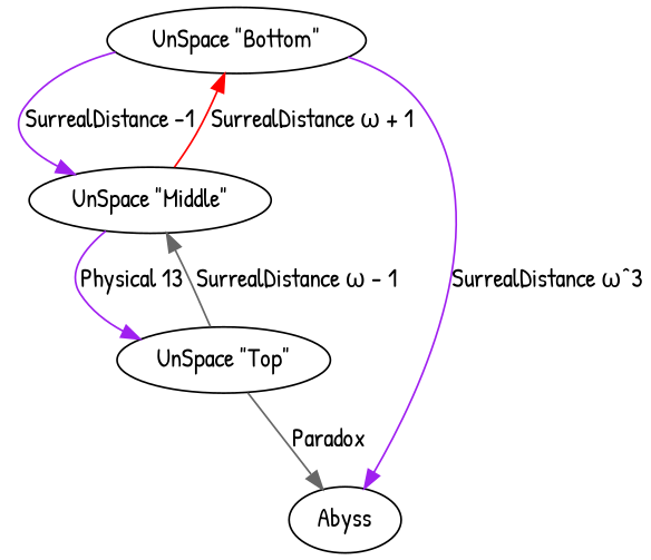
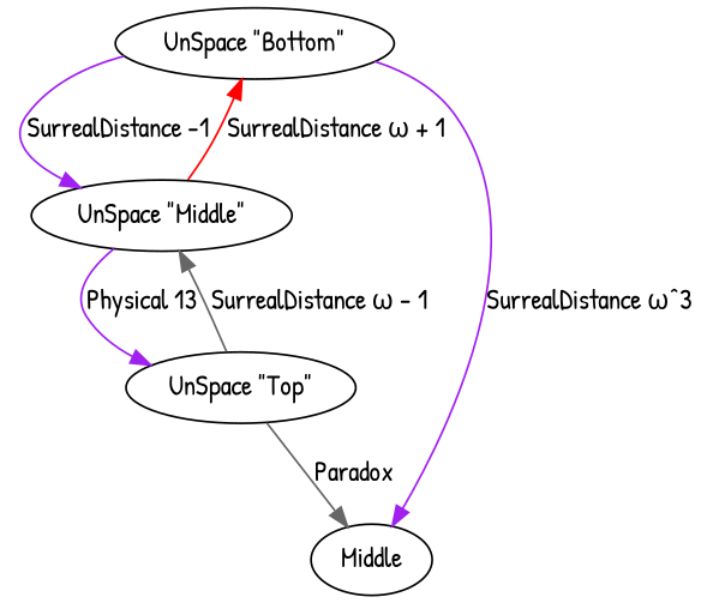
  digraph {
    rankdir=TB
    fontname="Patrick Hand"
    node [fontname="Patrick Hand"]
    edge [color=purple fontname="Patrick Hand"]
    "UnSpace \"Bottom\""
    "UnSpace \"Middle\""
-   Abyss
+   Abyss [label=Middle]
    "UnSpace \"Top\""
    "UnSpace \"Bottom\"" -> "UnSpace \"Middle\"" [label="SurrealDistance -1"]
    "UnSpace \"Bottom\"" -> Abyss [label="SurrealDistance ω^3"]
    "UnSpace \"Middle\"" -> "UnSpace \"Bottom\"" [label="SurrealDistance ω + 1" color=red]
    "UnSpace \"Middle\"" -> "UnSpace \"Top\"" [label="Physical 13"]
    "UnSpace \"Top\"" -> "UnSpace \"Middle\"" [label="SurrealDistance ω - 1" color=gray40]
    "UnSpace \"Top\"" -> Abyss [label=Paradox color=gray40]
  }
